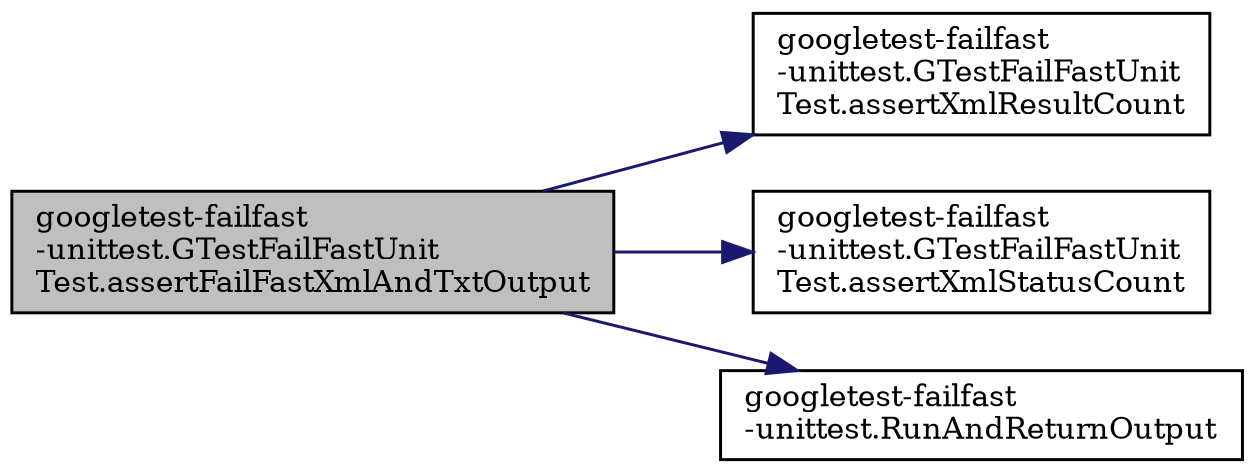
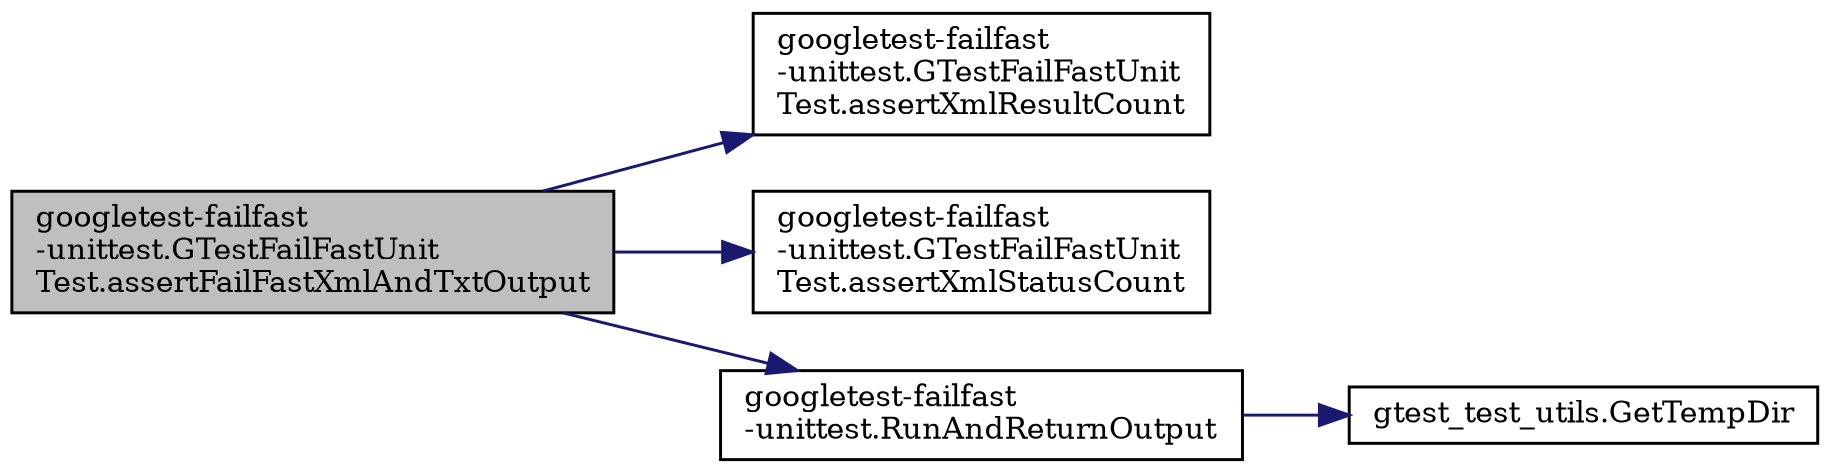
  digraph {
    rankdir=LR
    fontname="DejaVu Serif"
    node [color=black fontname="DejaVu Serif" fontsize=10 shape=record]
    edge [color=midnightblue fontname="DejaVu Serif" fontsize=10 labelfontname=Helvetica labelfontsize=10 style=solid]
    n1 [fillcolor=grey75 fontcolor=black height=0.2 label="googletest-failfast\l-unittest.GTestFailFastUnit\lTest.assertFailFastXmlAndTxtOutput" style=filled width=0.4]
    n2 [height=0.2 label="googletest-failfast\l-unittest.GTestFailFastUnit\lTest.assertXmlResultCount" width=0.4]
    n3 [height=0.2 label="googletest-failfast\l-unittest.GTestFailFastUnit\lTest.assertXmlStatusCount" width=0.4]
    n4 [height=0.2 label="googletest-failfast\l-unittest.RunAndReturnOutput" width=0.4]
+   n5 [height=0.2 label="gtest_test_utils.GetTempDir" width=0.4]
    n1 -> n2
    n1 -> n3
    n1 -> n4
+   n4 -> n5
  }
